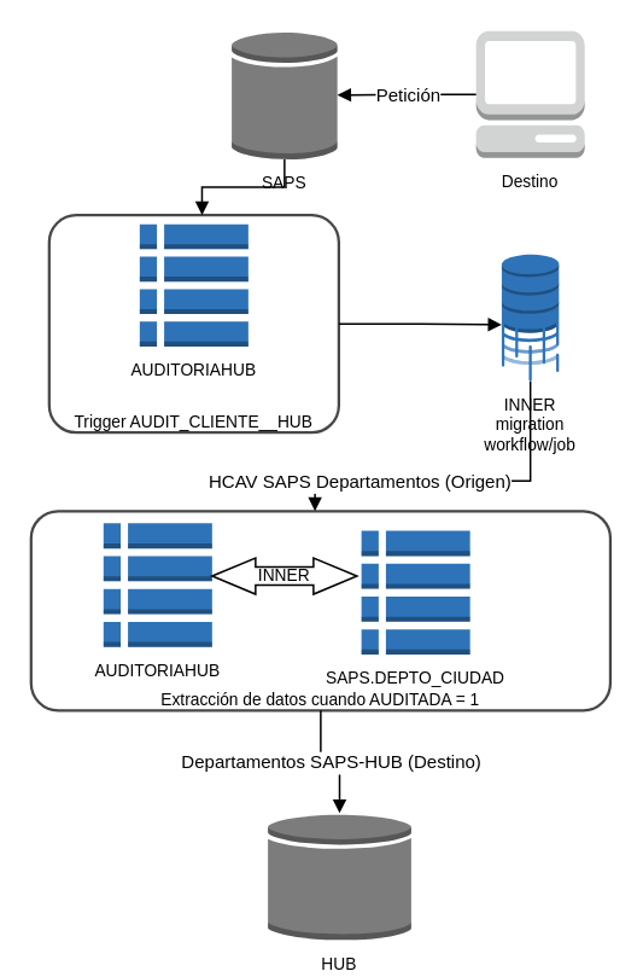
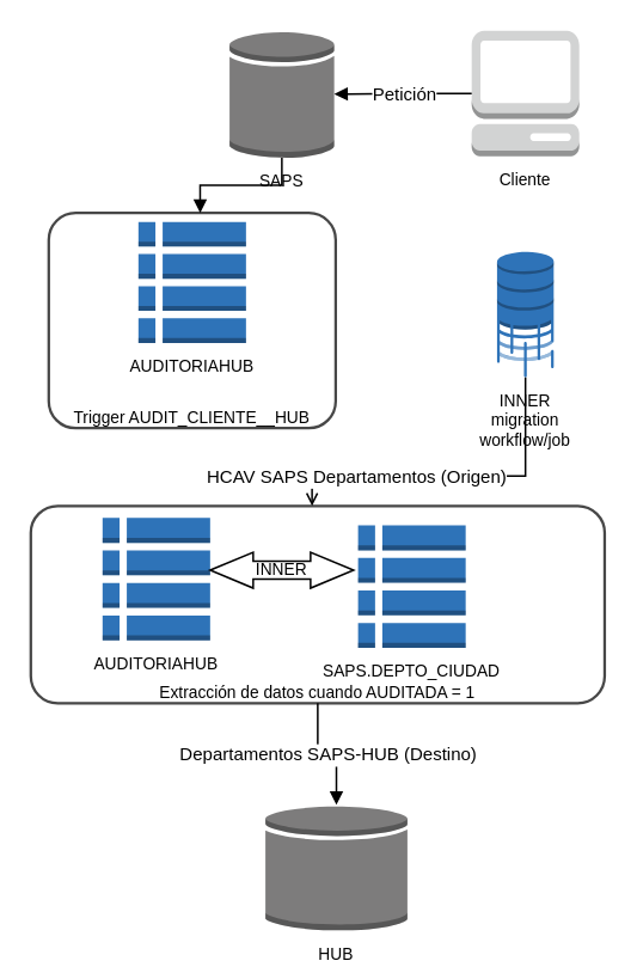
  <mxCell id="0" />
  <mxCell id="1" parent="0" />
- <mxCell id="2" value="Destino" style="html=1;whiteSpace=wrap;shape=mxgraph.aws3.management_console;labelPosition=center;verticalLabelPosition=bottom;align=center;verticalAlign=top;fontSize=11;spacing=5;strokeOpacity=100;fillColor=#d2d3d3;strokeWidth=1.2;" vertex="1" parent="1"><mxGeometry x="315" y="20" width="72" height="84" as="geometry" /></mxCell>
+ <mxCell id="2" value="Cliente" style="html=1;whiteSpace=wrap;shape=mxgraph.aws3.management_console;labelPosition=center;verticalLabelPosition=bottom;align=center;verticalAlign=top;fontSize=11;spacing=5;strokeOpacity=100;fillColor=#d2d3d3;strokeWidth=1.2;" vertex="1" parent="1"><mxGeometry x="315" y="20" width="72" height="84" as="geometry" /></mxCell>
  <mxCell id="3" value="SAPS" style="html=1;whiteSpace=wrap;shape=mxgraph.aws3.generic_database;labelPosition=center;verticalLabelPosition=bottom;align=center;verticalAlign=top;fontSize=11;spacing=5;strokeOpacity=100;fillColor=#7D7C7C;strokeWidth=1.2;" vertex="1" parent="1"><mxGeometry x="153" y="20" width="70" height="85" as="geometry" /></mxCell>
  <mxCell id="4" value="AUDITORIAHUB" style="html=1;whiteSpace=wrap;shape=mxgraph.aws3.table;labelPosition=center;verticalLabelPosition=bottom;align=center;verticalAlign=top;fontSize=11;spacing=5;strokeOpacity=100;fillColor=#2e73b8;strokeWidth=1.2;" vertex="1" parent="1"><mxGeometry x="68" y="346" width="72" height="82" as="geometry" /></mxCell>
  <mxCell id="5" value="SAPS.DEPTO_CIUDAD" style="html=1;whiteSpace=wrap;shape=mxgraph.aws3.table;labelPosition=center;verticalLabelPosition=bottom;align=center;verticalAlign=top;fontSize=11;spacing=5;strokeOpacity=100;fillColor=#2e73b8;strokeWidth=1.2;" vertex="1" parent="1"><mxGeometry x="239" y="351" width="72" height="82" as="geometry" /></mxCell>
  <mxCell id="6" value="Trigger AUDIT_CLIENTE__HUB" style="html=1;whiteSpace=wrap;fontSize=11;spacing=0;strokeColor=#474747;fillOpacity=0;rounded=1;absoluteArcSize=1;arcSize=36;fillColor=#000000;strokeWidth=1.8;verticalAlign=bottom;" vertex="1" parent="1"><mxGeometry x="32" y="142" width="192" height="144" as="geometry" /></mxCell>
  <mxCell id="7" value="AUDITORIAHUB" style="html=1;whiteSpace=wrap;shape=mxgraph.aws3.table;labelPosition=center;verticalLabelPosition=bottom;align=center;verticalAlign=top;fontSize=11;spacing=5;strokeOpacity=100;fillColor=#2e73b8;strokeWidth=1.2;" vertex="1" parent="1"><mxGeometry x="92" y="148" width="72" height="81" as="geometry" /></mxCell>
  <mxCell id="8" value="INNER migration workflow/job" style="html=1;whiteSpace=wrap;shape=mxgraph.aws3.database_migration_workflow_job;labelPosition=center;verticalLabelPosition=bottom;align=center;verticalAlign=top;fontSize=11;spacing=5;strokeOpacity=100;fillColor=#2e73b8;strokeWidth=1.2;" vertex="1" parent="1"><mxGeometry x="332" y="168" width="38" height="84" as="geometry" /></mxCell>
  <mxCell id="9" value="HUB" style="html=1;whiteSpace=wrap;shape=mxgraph.aws3.generic_database;labelPosition=center;verticalLabelPosition=bottom;align=center;verticalAlign=top;fontSize=11;spacing=5;strokeOpacity=100;fillColor=#7D7C7C;strokeWidth=1.2;" vertex="1" parent="1"><mxGeometry x="177" y="538" width="95" height="84" as="geometry" /></mxCell>
  <mxCell id="10" value="INNER" style="html=1;whiteSpace=wrap;shape=doubleArrow;arrowWidth=0.5;arrowSize=0.3;fontSize=11;fontColor=#000000;spacing=5;strokeOpacity=100;strokeWidth=1.2;" vertex="1" parent="1"><mxGeometry x="140" y="369" width="96" height="24" as="geometry" /></mxCell>
  <mxCell id="11" value="Extracción de datos cuando AUDITADA = 1" style="html=1;whiteSpace=wrap;fontSize=11;spacing=0;strokeColor=#474747;fillOpacity=0;rounded=1;absoluteArcSize=1;arcSize=36;fillColor=#000000;strokeWidth=1.8;verticalAlign=bottom;" vertex="1" parent="1"><mxGeometry x="20" y="338" width="384" height="132" as="geometry" /></mxCell>
  <mxCell id="12" value="" style="html=1;jettySize=18;fontSize=11;strokeWidth=1.2;rounded=1;arcSize=0;edgeStyle=orthogonalEdgeStyle;startArrow=none;endArrow=block;endFill=1;exitX=0.001;exitY=0.5;exitPerimeter=1;entryX=0.995;entryY=0.5;entryPerimeter=1;" edge="1" parent="1" source="2" target="3"><mxGeometry width="100" height="100" relative="1" as="geometry" /></mxCell>
  <mxCell id="13" value="Petición" style="text;html=1;resizable=0;labelBackgroundColor=#ffffff;align=center;verticalAlign=middle;" vertex="1" parent="12"><mxGeometry relative="1" as="geometry" /></mxCell>
- <mxCell id="14" value="" style="html=1;jettySize=18;fontSize=11;strokeWidth=1.2;rounded=1;arcSize=0;edgeStyle=orthogonalEdgeStyle;startArrow=none;endArrow=block;endFill=1;exitX=0.5;exitY=0.857;exitPerimeter=1;entryX=0.49;entryY=-0.007;entryPerimeter=1;" edge="1" parent="1" source="8" target="11"><mxGeometry width="100" height="100" relative="1" as="geometry"><Array as="points"><mxPoint x="351" y="318" /><mxPoint x="208" y="318" /></Array></mxGeometry></mxCell>
+ <mxCell id="14" value="" style="html=1;jettySize=18;fontSize=11;strokeWidth=1.2;rounded=1;arcSize=0;edgeStyle=orthogonalEdgeStyle;startArrow=none;endArrow=open;endFill=1;exitX=0.5;exitY=0.857;exitPerimeter=1;entryX=0.49;entryY=-0.007;entryPerimeter=1;" edge="1" parent="1" source="8" target="11"><mxGeometry width="100" height="100" relative="1" as="geometry"><Array as="points"><mxPoint x="351" y="318" /><mxPoint x="208" y="318" /></Array></mxGeometry></mxCell>
  <mxCell id="15" value="HCAV SAPS Departamentos (Origen)" style="text;html=1;resizable=0;labelBackgroundColor=#ffffff;align=center;verticalAlign=middle;" vertex="1" parent="14"><mxGeometry x="0.572" relative="1" as="geometry" /></mxCell>
  <mxCell id="16" value="" style="html=1;jettySize=18;fontSize=11;strokeWidth=1.2;rounded=1;arcSize=0;edgeStyle=orthogonalEdgeStyle;startArrow=none;endArrow=block;endFill=1;exitX=0.5;exitY=1.007;exitPerimeter=1;entryX=0.5;entryY=0.0;entryPerimeter=1;" edge="1" parent="1" source="11" target="9"><mxGeometry width="100" height="100" relative="1" as="geometry" /></mxCell>
  <mxCell id="17" value="Departamentos SAPS-HUB (Destino)" style="text;html=1;resizable=0;labelBackgroundColor=#ffffff;align=center;verticalAlign=middle;" vertex="1" parent="16"><mxGeometry relative="1" as="geometry" /></mxCell>
- <mxCell id="18" value="" style="html=1;jettySize=18;fontSize=11;strokeWidth=1.2;rounded=1;arcSize=0;edgeStyle=orthogonalEdgeStyle;startArrow=none;endArrow=block;endFill=1;exitX=1.005;exitY=0.5;exitPerimeter=1;entryX=0.001;entryY=0.554;entryPerimeter=1;" edge="1" parent="1" source="6" target="8"><mxGeometry width="100" height="100" relative="1" as="geometry" /></mxCell>
  <mxCell id="19" value="" style="html=1;jettySize=18;fontSize=11;strokeWidth=1.2;rounded=1;arcSize=0;edgeStyle=orthogonalEdgeStyle;startArrow=none;endArrow=block;endFill=1;exitX=0.5;exitY=0.857;exitPerimeter=1;entryX=0.528;entryY=-0.006;entryPerimeter=1;" edge="1" parent="1" source="3" target="6"><mxGeometry width="100" height="100" relative="1" as="geometry" /></mxCell>
